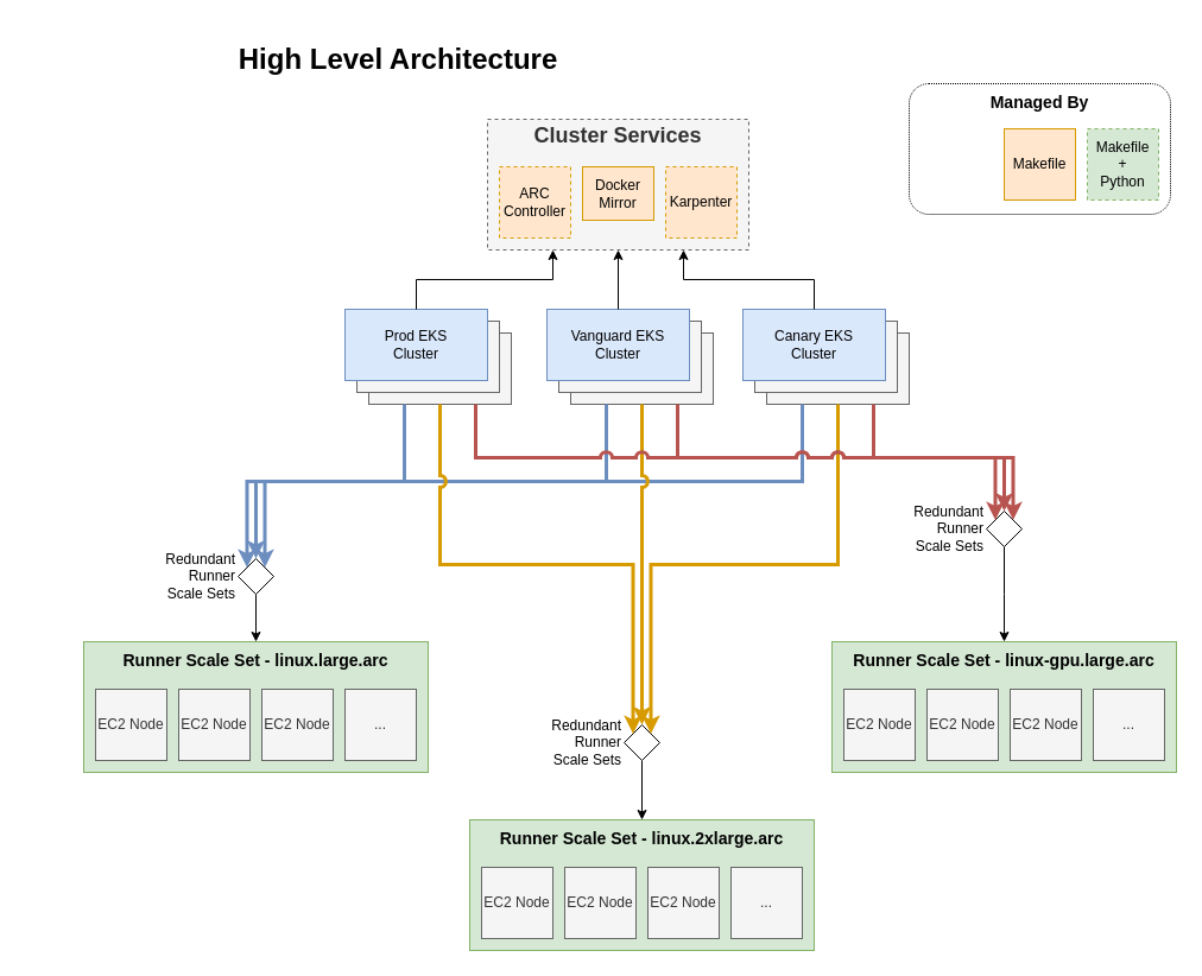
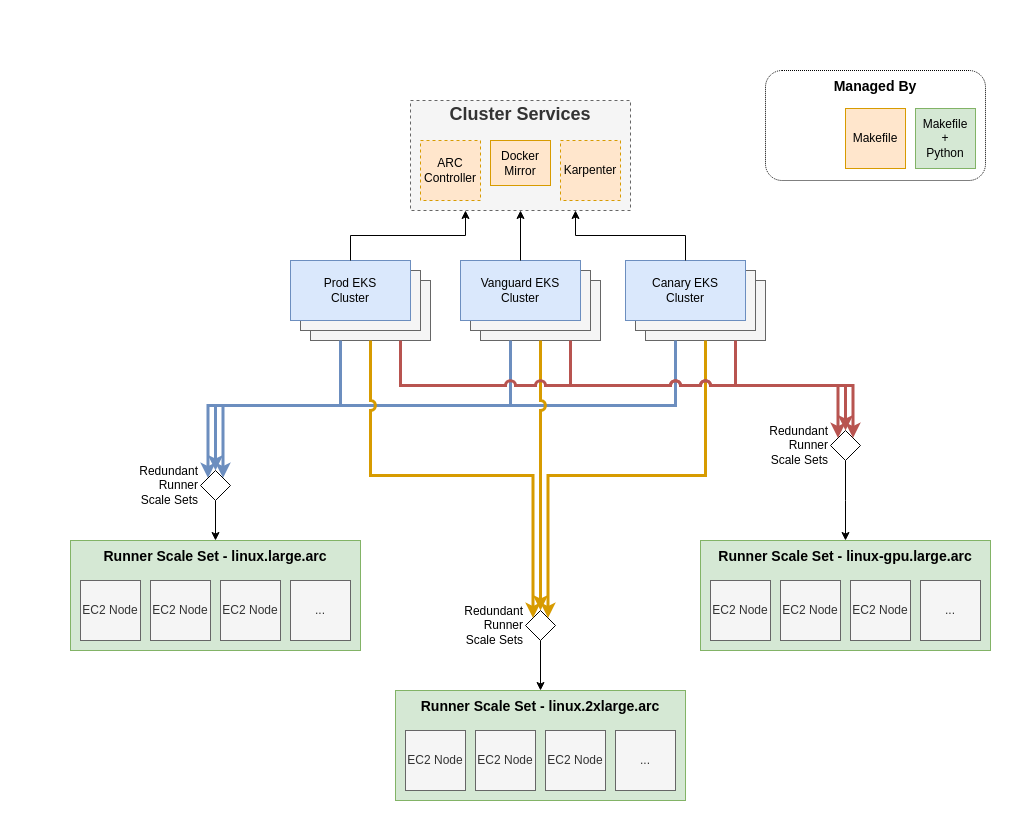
  <mxCell id="0" />
  <mxCell id="1" parent="0" />
  <mxCell id="2" value="" style="group;rounded=0;" vertex="1" connectable="0" parent="1"><mxGeometry x="460" y="260" width="140" height="80" as="geometry" /></mxCell>
  <mxCell id="3" value="" style="rounded=0;whiteSpace=wrap;html=1;fillColor=#f5f5f5;fontColor=#333333;strokeColor=#666666;" vertex="1" parent="2"><mxGeometry x="20" y="20" width="120" height="60" as="geometry" /></mxCell>
  <mxCell id="4" value="" style="rounded=0;whiteSpace=wrap;html=1;fillColor=#f5f5f5;fontColor=#333333;strokeColor=#666666;" vertex="1" parent="2"><mxGeometry x="10" y="10" width="120" height="60" as="geometry" /></mxCell>
  <mxCell id="5" value="Vanguard EKS &lt;br&gt;Cluster" style="rounded=0;whiteSpace=wrap;html=1;fillColor=#dae8fc;strokeColor=#6c8ebf;" vertex="1" parent="2"><mxGeometry width="120" height="60" as="geometry" /></mxCell>
  <mxCell id="6" value="" style="group;rounded=0;" vertex="1" connectable="0" parent="1"><mxGeometry x="290" y="260" width="140" height="80" as="geometry" /></mxCell>
  <mxCell id="7" value="" style="rounded=0;whiteSpace=wrap;html=1;fillColor=#f5f5f5;fontColor=#333333;strokeColor=#666666;" vertex="1" parent="6"><mxGeometry x="20" y="20" width="120" height="60" as="geometry" /></mxCell>
  <mxCell id="8" value="" style="rounded=0;whiteSpace=wrap;html=1;fillColor=#f5f5f5;fontColor=#333333;strokeColor=#666666;" vertex="1" parent="6"><mxGeometry x="10" y="10" width="120" height="60" as="geometry" /></mxCell>
  <mxCell id="9" value="Prod EKS &lt;br&gt;Cluster" style="rounded=0;whiteSpace=wrap;html=1;fillColor=#dae8fc;strokeColor=#6c8ebf;" vertex="1" parent="6"><mxGeometry width="120" height="60" as="geometry" /></mxCell>
  <mxCell id="10" value="" style="group;rounded=0;" vertex="1" connectable="0" parent="1"><mxGeometry x="625" y="260" width="140" height="80" as="geometry" /></mxCell>
  <mxCell id="11" value="" style="rounded=0;whiteSpace=wrap;html=1;fillColor=#f5f5f5;fontColor=#333333;strokeColor=#666666;" vertex="1" parent="10"><mxGeometry x="20" y="20" width="120" height="60" as="geometry" /></mxCell>
  <mxCell id="12" value="" style="rounded=0;whiteSpace=wrap;html=1;fillColor=#f5f5f5;fontColor=#333333;strokeColor=#666666;" vertex="1" parent="10"><mxGeometry x="10" y="10" width="120" height="60" as="geometry" /></mxCell>
  <mxCell id="13" value="Canary EKS&lt;br&gt;Cluster" style="rounded=0;whiteSpace=wrap;html=1;fillColor=#dae8fc;strokeColor=#6c8ebf;" vertex="1" parent="10"><mxGeometry width="120" height="60" as="geometry" /></mxCell>
  <mxCell id="14" value="" style="group;rounded=0;" vertex="1" connectable="0" parent="1"><mxGeometry x="410" y="100" width="220" height="110" as="geometry" /></mxCell>
  <mxCell id="15" value="&lt;h2&gt;Cluster Services&lt;/h2&gt;" style="rounded=0;whiteSpace=wrap;html=1;dashed=1;spacingTop=-82;fillColor=#f5f5f5;fontColor=#333333;strokeColor=#666666;" vertex="1" parent="14"><mxGeometry width="220" height="110" as="geometry" /></mxCell>
  <mxCell id="16" value="ARC Controller" style="rounded=0;whiteSpace=wrap;html=1;fillColor=#ffe6cc;strokeColor=#d79b00;dashed=1;" vertex="1" parent="14"><mxGeometry x="10" y="40" width="60" height="60" as="geometry" /></mxCell>
  <mxCell id="17" value="Docker Mirror" style="rounded=0;whiteSpace=wrap;html=1;fillColor=#ffe6cc;strokeColor=#d79b00;" vertex="1" parent="14"><mxGeometry x="80" y="40" width="60" height="45" as="geometry" /></mxCell>
  <mxCell id="18" value="Karpenter" style="rounded=0;whiteSpace=wrap;html=1;fillColor=#ffe6cc;strokeColor=#d79b00;dashed=1;" vertex="1" parent="14"><mxGeometry x="150" y="40" width="60" height="60" as="geometry" /></mxCell>
  <mxCell id="19" value="" style="group;rounded=0;" vertex="1" connectable="0" parent="1"><mxGeometry x="70" y="540" width="290" height="110" as="geometry" /></mxCell>
  <mxCell id="20" value="&lt;h3&gt;Runner Scale Set -&amp;nbsp;linux.large.arc&lt;/h3&gt;" style="rounded=0;whiteSpace=wrap;html=1;spacingTop=-79;fillColor=#d5e8d4;strokeColor=#82b366;" vertex="1" parent="19"><mxGeometry width="290" height="110" as="geometry" /></mxCell>
  <mxCell id="21" value="EC2 Node" style="rounded=0;whiteSpace=wrap;html=1;fillColor=#f5f5f5;fontColor=#333333;strokeColor=#666666;" vertex="1" parent="19"><mxGeometry x="10" y="40" width="60" height="60" as="geometry" /></mxCell>
  <mxCell id="22" value="EC2 Node" style="rounded=0;whiteSpace=wrap;html=1;fillColor=#f5f5f5;fontColor=#333333;strokeColor=#666666;" vertex="1" parent="19"><mxGeometry x="80" y="40" width="60" height="60" as="geometry" /></mxCell>
  <mxCell id="23" value="EC2 Node" style="rounded=0;whiteSpace=wrap;html=1;fillColor=#f5f5f5;fontColor=#333333;strokeColor=#666666;" vertex="1" parent="19"><mxGeometry x="150" y="40" width="60" height="60" as="geometry" /></mxCell>
  <mxCell id="24" value="..." style="rounded=0;whiteSpace=wrap;html=1;fillColor=#f5f5f5;fontColor=#333333;strokeColor=#666666;" vertex="1" parent="19"><mxGeometry x="220" y="40" width="60" height="60" as="geometry" /></mxCell>
  <mxCell id="25" value="" style="group;rounded=0;" vertex="1" connectable="0" parent="1"><mxGeometry x="395" y="690" width="290" height="110" as="geometry" /></mxCell>
  <mxCell id="26" value="&lt;h3&gt;Runner Scale Set -&amp;nbsp;linux.2xlarge.arc&lt;/h3&gt;" style="rounded=0;whiteSpace=wrap;html=1;spacingTop=-79;fillColor=#d5e8d4;strokeColor=#82b366;" vertex="1" parent="25"><mxGeometry width="290" height="110" as="geometry" /></mxCell>
  <mxCell id="27" value="EC2 Node" style="rounded=0;whiteSpace=wrap;html=1;fillColor=#f5f5f5;fontColor=#333333;strokeColor=#666666;" vertex="1" parent="25"><mxGeometry x="10" y="40" width="60" height="60" as="geometry" /></mxCell>
  <mxCell id="28" value="EC2 Node" style="rounded=0;whiteSpace=wrap;html=1;fillColor=#f5f5f5;fontColor=#333333;strokeColor=#666666;" vertex="1" parent="25"><mxGeometry x="80" y="40" width="60" height="60" as="geometry" /></mxCell>
  <mxCell id="29" value="EC2 Node" style="rounded=0;whiteSpace=wrap;html=1;fillColor=#f5f5f5;fontColor=#333333;strokeColor=#666666;" vertex="1" parent="25"><mxGeometry x="150" y="40" width="60" height="60" as="geometry" /></mxCell>
  <mxCell id="30" value="..." style="rounded=0;whiteSpace=wrap;html=1;fillColor=#f5f5f5;fontColor=#333333;strokeColor=#666666;" vertex="1" parent="25"><mxGeometry x="220" y="40" width="60" height="60" as="geometry" /></mxCell>
  <mxCell id="31" value="" style="group;rounded=0;" vertex="1" connectable="0" parent="1"><mxGeometry x="700" y="540" width="290" height="110" as="geometry" /></mxCell>
  <mxCell id="32" value="&lt;h3&gt;Runner Scale Set -&amp;nbsp;linux-gpu.large.arc&lt;/h3&gt;" style="rounded=0;whiteSpace=wrap;html=1;spacingTop=-79;fillColor=#d5e8d4;strokeColor=#82b366;" vertex="1" parent="31"><mxGeometry width="290" height="110" as="geometry" /></mxCell>
  <mxCell id="33" value="EC2 Node" style="rounded=0;whiteSpace=wrap;html=1;fillColor=#f5f5f5;fontColor=#333333;strokeColor=#666666;" vertex="1" parent="31"><mxGeometry x="10" y="40" width="60" height="60" as="geometry" /></mxCell>
  <mxCell id="34" value="EC2 Node" style="rounded=0;whiteSpace=wrap;html=1;fillColor=#f5f5f5;fontColor=#333333;strokeColor=#666666;" vertex="1" parent="31"><mxGeometry x="80" y="40" width="60" height="60" as="geometry" /></mxCell>
  <mxCell id="35" value="EC2 Node" style="rounded=0;whiteSpace=wrap;html=1;fillColor=#f5f5f5;fontColor=#333333;strokeColor=#666666;" vertex="1" parent="31"><mxGeometry x="150" y="40" width="60" height="60" as="geometry" /></mxCell>
  <mxCell id="36" value="..." style="rounded=0;whiteSpace=wrap;html=1;fillColor=#f5f5f5;fontColor=#333333;strokeColor=#666666;" vertex="1" parent="31"><mxGeometry x="220" y="40" width="60" height="60" as="geometry" /></mxCell>
  <mxCell id="37" style="edgeStyle=orthogonalEdgeStyle;rounded=0;orthogonalLoop=1;jettySize=auto;html=1;exitX=0.25;exitY=1;exitDx=0;exitDy=0;entryX=0;entryY=0;entryDx=0;entryDy=0;jumpStyle=arc;fillColor=#dae8fc;strokeColor=#6c8ebf;strokeWidth=3;gradientColor=#7ea6e0;" edge="1" parent="1" source="7" target="41"><mxGeometry relative="1" as="geometry"><mxPoint x="195" y="390" as="targetPoint" /></mxGeometry></mxCell>
  <mxCell id="38" style="edgeStyle=orthogonalEdgeStyle;rounded=0;orthogonalLoop=1;jettySize=auto;html=1;exitX=0.25;exitY=1;exitDx=0;exitDy=0;entryX=0.5;entryY=0;entryDx=0;entryDy=0;jumpStyle=arc;fillColor=#dae8fc;strokeColor=#6c8ebf;strokeWidth=3;gradientColor=#7ea6e0;" edge="1" parent="1" source="3" target="41"><mxGeometry relative="1" as="geometry"><mxPoint x="215" y="390" as="targetPoint" /></mxGeometry></mxCell>
  <mxCell id="39" style="edgeStyle=orthogonalEdgeStyle;rounded=0;orthogonalLoop=1;jettySize=auto;html=1;exitX=0.25;exitY=1;exitDx=0;exitDy=0;jumpStyle=arc;entryX=1;entryY=0;entryDx=0;entryDy=0;fillColor=#dae8fc;strokeColor=#6c8ebf;strokeWidth=3;gradientColor=#7ea6e0;" edge="1" parent="1" source="11" target="41"><mxGeometry relative="1" as="geometry"><mxPoint x="235" y="390" as="targetPoint" /></mxGeometry></mxCell>
  <mxCell id="40" style="edgeStyle=orthogonalEdgeStyle;rounded=0;orthogonalLoop=1;jettySize=auto;html=1;exitX=0.5;exitY=1;exitDx=0;exitDy=0;entryX=0.5;entryY=0;entryDx=0;entryDy=0;" edge="1" parent="1" source="41" target="20"><mxGeometry relative="1" as="geometry" /></mxCell>
  <mxCell id="41" value="Redundant Runner Scale Sets" style="rhombus;whiteSpace=wrap;html=1;labelPosition=left;verticalLabelPosition=middle;align=right;verticalAlign=middle;" vertex="1" parent="1"><mxGeometry x="200" y="470" width="30" height="30" as="geometry" /></mxCell>
  <mxCell id="42" style="edgeStyle=orthogonalEdgeStyle;rounded=0;orthogonalLoop=1;jettySize=auto;html=1;exitX=0.5;exitY=1;exitDx=0;exitDy=0;entryX=0.5;entryY=0;entryDx=0;entryDy=0;" edge="1" parent="1" source="43" target="26"><mxGeometry relative="1" as="geometry"><mxPoint x="530" y="640" as="targetPoint" /></mxGeometry></mxCell>
  <mxCell id="43" value="Redundant Runner Scale Sets" style="rhombus;whiteSpace=wrap;html=1;labelPosition=left;verticalLabelPosition=middle;align=right;verticalAlign=middle;" vertex="1" parent="1"><mxGeometry x="525" y="610" width="30" height="30" as="geometry" /></mxCell>
  <mxCell id="44" style="edgeStyle=orthogonalEdgeStyle;rounded=0;orthogonalLoop=1;jettySize=auto;html=1;exitX=0.5;exitY=1;exitDx=0;exitDy=0;" edge="1" parent="1" source="45"><mxGeometry relative="1" as="geometry"><mxPoint x="845" y="540" as="targetPoint" /></mxGeometry></mxCell>
  <mxCell id="45" value="Redundant Runner Scale Sets" style="rhombus;whiteSpace=wrap;html=1;labelPosition=left;verticalLabelPosition=middle;align=right;verticalAlign=middle;" vertex="1" parent="1"><mxGeometry x="830" y="430" width="30" height="30" as="geometry" /></mxCell>
  <mxCell id="46" style="edgeStyle=orthogonalEdgeStyle;rounded=0;orthogonalLoop=1;jettySize=auto;html=1;exitX=0.5;exitY=1;exitDx=0;exitDy=0;entryX=0;entryY=0;entryDx=0;entryDy=0;jumpStyle=arc;fillColor=#ffcd28;strokeColor=#d79b00;strokeWidth=3;gradientColor=#ffa500;" edge="1" parent="1" source="7" target="43"><mxGeometry relative="1" as="geometry" /></mxCell>
  <mxCell id="47" style="edgeStyle=orthogonalEdgeStyle;rounded=0;orthogonalLoop=1;jettySize=auto;html=1;exitX=0.5;exitY=1;exitDx=0;exitDy=0;entryX=0.5;entryY=0;entryDx=0;entryDy=0;jumpStyle=arc;fillColor=#ffcd28;strokeColor=#d79b00;strokeWidth=3;gradientColor=#ffa500;" edge="1" parent="1" source="3" target="43"><mxGeometry relative="1" as="geometry"><mxPoint x="550" y="530" as="targetPoint" /></mxGeometry></mxCell>
  <mxCell id="48" style="edgeStyle=orthogonalEdgeStyle;rounded=0;orthogonalLoop=1;jettySize=auto;html=1;exitX=0.5;exitY=1;exitDx=0;exitDy=0;entryX=1;entryY=0;entryDx=0;entryDy=0;jumpStyle=arc;fillColor=#ffcd28;strokeColor=#d79b00;strokeWidth=3;gradientColor=#ffa500;" edge="1" parent="1" source="11" target="43"><mxGeometry relative="1" as="geometry" /></mxCell>
  <mxCell id="49" style="edgeStyle=orthogonalEdgeStyle;rounded=0;orthogonalLoop=1;jettySize=auto;html=1;exitX=0.75;exitY=1;exitDx=0;exitDy=0;entryX=0;entryY=0;entryDx=0;entryDy=0;strokeWidth=3;fillColor=#f8cecc;gradientColor=#ea6b66;strokeColor=#b85450;jumpStyle=arc;" edge="1" parent="1" source="7" target="45"><mxGeometry relative="1" as="geometry" /></mxCell>
  <mxCell id="50" style="edgeStyle=orthogonalEdgeStyle;rounded=0;orthogonalLoop=1;jettySize=auto;html=1;exitX=0.75;exitY=1;exitDx=0;exitDy=0;entryX=0.5;entryY=0;entryDx=0;entryDy=0;strokeWidth=3;fillColor=#f8cecc;gradientColor=#ea6b66;strokeColor=#b85450;jumpStyle=arc;" edge="1" parent="1" source="3" target="45"><mxGeometry relative="1" as="geometry" /></mxCell>
  <mxCell id="51" style="edgeStyle=orthogonalEdgeStyle;rounded=0;orthogonalLoop=1;jettySize=auto;html=1;exitX=0.75;exitY=1;exitDx=0;exitDy=0;entryX=1;entryY=0;entryDx=0;entryDy=0;strokeWidth=3;fillColor=#f8cecc;gradientColor=#ea6b66;strokeColor=#b85450;jumpStyle=arc;" edge="1" parent="1" source="11" target="45"><mxGeometry relative="1" as="geometry" /></mxCell>
  <mxCell id="52" style="edgeStyle=orthogonalEdgeStyle;rounded=0;orthogonalLoop=1;jettySize=auto;html=1;exitX=0.5;exitY=0;exitDx=0;exitDy=0;entryX=0.25;entryY=1;entryDx=0;entryDy=0;" edge="1" parent="1" source="9" target="15"><mxGeometry relative="1" as="geometry" /></mxCell>
  <mxCell id="53" style="edgeStyle=orthogonalEdgeStyle;rounded=0;orthogonalLoop=1;jettySize=auto;html=1;exitX=0.5;exitY=0;exitDx=0;exitDy=0;entryX=0.5;entryY=1;entryDx=0;entryDy=0;" edge="1" parent="1" source="5" target="15"><mxGeometry relative="1" as="geometry" /></mxCell>
  <mxCell id="54" style="edgeStyle=orthogonalEdgeStyle;rounded=0;orthogonalLoop=1;jettySize=auto;html=1;exitX=0.5;exitY=0;exitDx=0;exitDy=0;entryX=0.75;entryY=1;entryDx=0;entryDy=0;" edge="1" parent="1" source="13" target="15"><mxGeometry relative="1" as="geometry" /></mxCell>
  <mxCell id="55" value="" style="group" vertex="1" connectable="0" parent="1"><mxGeometry x="765" y="70" width="220" height="110" as="geometry" /></mxCell>
  <mxCell id="56" value="&lt;h3&gt;Managed By&lt;/h3&gt;" style="rounded=1;whiteSpace=wrap;html=1;dashed=1;dashPattern=1 1;spacingTop=-79;" vertex="1" parent="55"><mxGeometry width="220" height="110" as="geometry" /></mxCell>
  <mxCell id="57" value="Makefile" style="rounded=0;whiteSpace=wrap;html=1;fillColor=#ffe6cc;strokeColor=#d79b00;" vertex="1" parent="55"><mxGeometry x="80" y="38" width="60" height="60" as="geometry" /></mxCell>
- <mxCell id="58" value="Makefile&lt;br&gt;+&lt;br&gt;Python" style="rounded=0;whiteSpace=wrap;html=1;fillColor=#d5e8d4;strokeColor=#82b366;dashed=1;" vertex="1" parent="55"><mxGeometry x="150" y="38" width="60" height="60" as="geometry" /></mxCell>
- <mxCell id="59" value="&lt;h1&gt;High Level Architecture&lt;/h1&gt;" style="text;html=1;align=center;verticalAlign=middle;whiteSpace=wrap;rounded=0;" vertex="1" parent="1"><mxGeometry x="20" y="20" width="630" height="60" as="geometry" /></mxCell>
+ <mxCell id="58" value="Makefile&lt;br&gt;+&lt;br&gt;Python" style="rounded=0;whiteSpace=wrap;html=1;fillColor=#d5e8d4;strokeColor=#82b366;" vertex="1" parent="55"><mxGeometry x="150" y="38" width="60" height="60" as="geometry" /></mxCell>
